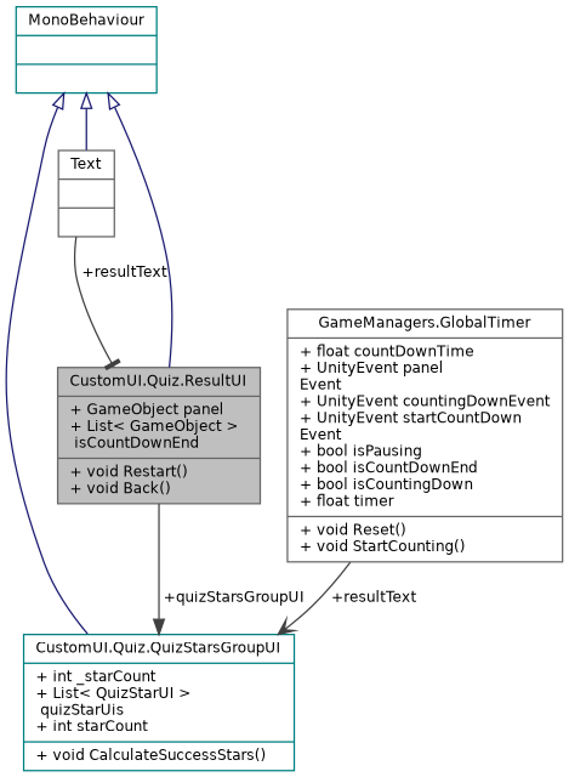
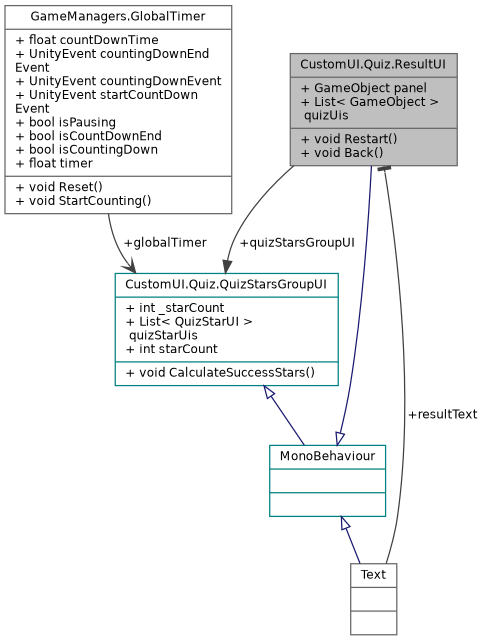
  digraph {
    node [color=gray40 fillcolor=white fontname=Helvetica fontsize=10 shape=record style=filled]
    edge [color=grey25 fontname=Helvetica fontsize=10 labelfontname=Helvetica labelfontsize=10 style=solid]
-   n1 [fillcolor=grey75 fontcolor=black height=0.2 label="{CustomUI.Quiz.ResultUI\n|+ GameObject panel\l+ List\< GameObject \>\l isCountDownEnd\l|+ void Restart()\l+ void Back()\l}" width=0.4]
+   n1 [fillcolor=grey75 fontcolor=black height=0.2 label="{CustomUI.Quiz.ResultUI\n|+ GameObject panel\l+ List\< GameObject \>\l quizUis\l|+ void Restart()\l+ void Back()\l}" width=0.4]
    n2 [color=teal height=0.2 label="{CustomUI.Quiz.QuizStarsGroupUI\n|+ int _starCount\l+ List\< QuizStarUI \>\l quizStarUis\l+ int starCount\l|+ void CalculateSuccessStars()\l}" width=0.4]
    n3 [color=teal height=0.2 label="{MonoBehaviour\n||}" width=0.4]
    n4 [height=0.2 label="{Text\n||}" width=0.4]
-   n5 [height=0.2 label="{GameManagers.GlobalTimer\n|+ float countDownTime\l+ UnityEvent panel\lEvent\l+ UnityEvent countingDownEvent\l+ UnityEvent startCountDown\lEvent\l+ bool isPausing\l+ bool isCountDownEnd\l+ bool isCountingDown\l+ float timer\l|+ void Reset()\l+ void StartCounting()\l}" width=0.4]
+   n5 [height=0.2 label="{GameManagers.GlobalTimer\n|+ float countDownTime\l+ UnityEvent countingDownEnd\lEvent\l+ UnityEvent countingDownEvent\l+ UnityEvent startCountDown\lEvent\l+ bool isPausing\l+ bool isCountDownEnd\l+ bool isCountingDown\l+ float timer\l|+ void Reset()\l+ void StartCounting()\l}" width=0.4]
    n1 -> n2 [arrowhead=normal label=" +quizStarsGroupUI"]
    n3 -> n1 [arrowtail=onormal color=midnightblue dir=back]
-   n3 -> n2 [arrowtail=onormal color=midnightblue dir=back]
+   n2 -> n3 [arrowtail=onormal color=midnightblue dir=back]
    n3 -> n4 [arrowtail=onormal color=midnightblue dir=back]
    n4 -> n1 [arrowhead=tee label=" +resultText"]
-   n5 -> n2 [arrowhead=vee label=" +resultText"]
+   n5 -> n2 [arrowhead=vee label=" +globalTimer"]
  }
